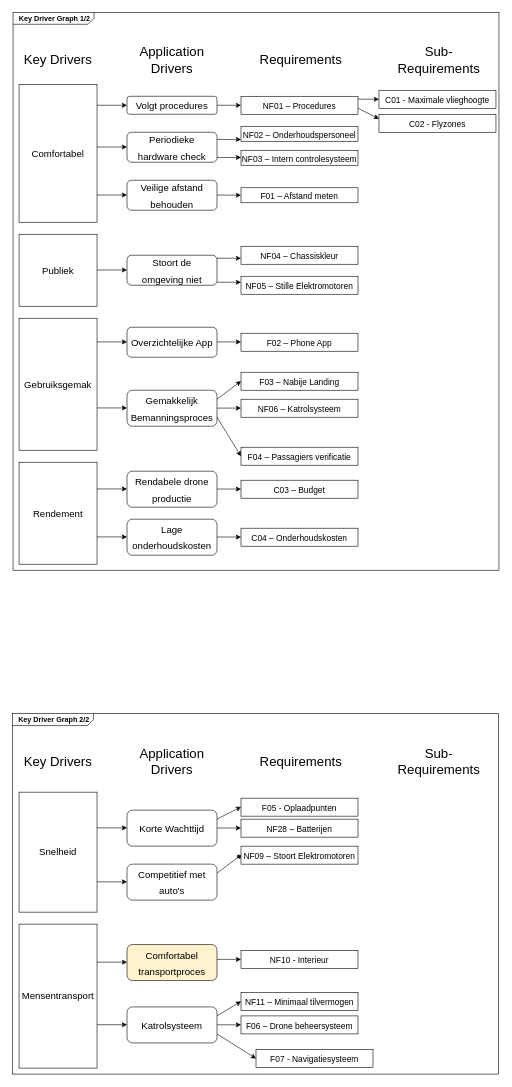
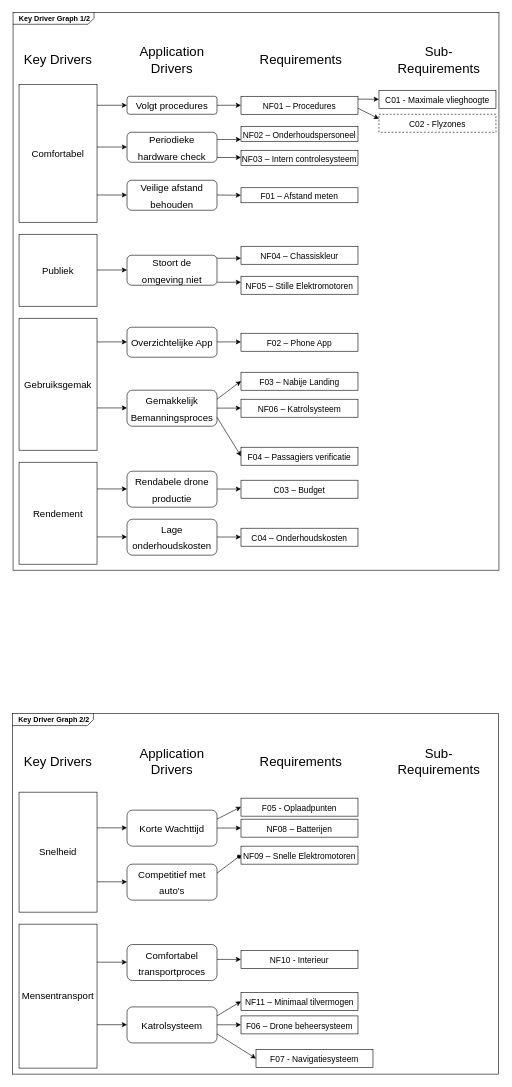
  <mxCell id="0" />
  <mxCell id="1" parent="0" />
  <mxCell id="2" value="&lt;p style=&quot;margin: 0px ; margin-top: 4px ; margin-left: 10px ; text-align: left&quot;&gt;&lt;b&gt;Key Driver Graph 2/2&lt;/b&gt;&lt;/p&gt;" style="html=1;shape=mxgraph.sysml.package;align=left;spacingLeft=5;verticalAlign=top;spacingTop=-3;labelX=135;html=1;overflow=fill;" parent="1" vertex="1"><mxGeometry x="20" y="1189" width="810" height="601" as="geometry" /></mxCell>
  <mxCell id="3" value="&lt;p style=&quot;margin: 0px ; margin-top: 4px ; margin-left: 10px ; text-align: left&quot;&gt;&lt;b&gt;Key Driver Graph 1/2&lt;/b&gt;&lt;/p&gt;" style="html=1;shape=mxgraph.sysml.package;align=left;spacingLeft=5;verticalAlign=top;spacingTop=-3;labelX=135;html=1;overflow=fill;" parent="1" vertex="1"><mxGeometry x="21" y="20" width="810" height="930" as="geometry" /></mxCell>
  <mxCell id="4" value="&lt;font style=&quot;font-size: 16px&quot;&gt;Comfortabel&lt;/font&gt;" style="rounded=0;whiteSpace=wrap;html=1;" parent="1" vertex="1"><mxGeometry x="31" y="140" width="130" height="230" as="geometry" /></mxCell>
  <mxCell id="5" value="Key Drivers" style="text;html=1;strokeColor=none;fillColor=none;align=center;verticalAlign=middle;whiteSpace=wrap;rounded=0;fontSize=22;" parent="1" vertex="1"><mxGeometry x="36" y="90" width="120" height="20" as="geometry" /></mxCell>
  <mxCell id="6" value="Application Drivers" style="text;html=1;strokeColor=none;fillColor=none;align=center;verticalAlign=middle;whiteSpace=wrap;rounded=0;fontSize=22;" parent="1" vertex="1"><mxGeometry x="226" y="90" width="120" height="20" as="geometry" /></mxCell>
  <mxCell id="7" value="Requirements" style="text;html=1;strokeColor=none;fillColor=none;align=center;verticalAlign=middle;whiteSpace=wrap;rounded=0;fontSize=22;" parent="1" vertex="1"><mxGeometry x="441" y="90" width="120" height="20" as="geometry" /></mxCell>
  <mxCell id="8" value="&lt;font style=&quot;font-size: 16px&quot;&gt;Volgt procedures&lt;/font&gt;" style="rounded=1;whiteSpace=wrap;html=1;fontSize=22;" parent="1" vertex="1"><mxGeometry x="211" y="160" width="150" height="30" as="geometry" /></mxCell>
  <mxCell id="9" value="&lt;font style=&quot;font-size: 16px&quot;&gt;Periodieke &lt;br&gt;hardware check&lt;/font&gt;" style="rounded=1;whiteSpace=wrap;html=1;fontSize=22;" parent="1" vertex="1"><mxGeometry x="211" y="220" width="150" height="50" as="geometry" /></mxCell>
  <mxCell id="10" value="&lt;span style=&quot;line-height: 107%&quot;&gt;&lt;font style=&quot;font-size: 14px&quot;&gt;NF01 – Procedures&lt;/font&gt;&lt;/span&gt;" style="rounded=0;whiteSpace=wrap;html=1;fontSize=22;" parent="1" vertex="1"><mxGeometry x="401" y="160" width="195" height="30" as="geometry" /></mxCell>
  <mxCell id="11" value="&lt;span style=&quot;line-height: 107%&quot;&gt;&lt;font style=&quot;font-size: 14px&quot;&gt;NF02 – Onderhoudspersoneel&lt;/font&gt;&lt;/span&gt;" style="rounded=0;whiteSpace=wrap;html=1;fontSize=22;" parent="1" vertex="1"><mxGeometry x="401" y="210" width="195" height="25" as="geometry" /></mxCell>
  <mxCell id="12" value="&lt;font style=&quot;font-size: 16px&quot;&gt;Publiek&lt;/font&gt;" style="rounded=0;whiteSpace=wrap;html=1;" parent="1" vertex="1"><mxGeometry x="31" y="390" width="130" height="120" as="geometry" /></mxCell>
  <mxCell id="13" value="&lt;font style=&quot;font-size: 16px&quot;&gt;Stoort de &lt;br&gt;omgeving niet&lt;/font&gt;" style="rounded=1;whiteSpace=wrap;html=1;fontSize=22;" parent="1" vertex="1"><mxGeometry x="211" y="425" width="150" height="50" as="geometry" /></mxCell>
  <mxCell id="14" value="&lt;font style=&quot;font-size: 16px&quot;&gt;Veilige afstand behouden&lt;/font&gt;" style="rounded=1;whiteSpace=wrap;html=1;fontSize=22;" parent="1" vertex="1"><mxGeometry x="211" y="300" width="150" height="50" as="geometry" /></mxCell>
  <mxCell id="15" value="&lt;span style=&quot;line-height: 107%&quot;&gt;&lt;font style=&quot;font-size: 14px&quot;&gt;F01 – Afstand meten&lt;/font&gt;&lt;/span&gt;" style="rounded=0;whiteSpace=wrap;html=1;fontSize=22;" parent="1" vertex="1"><mxGeometry x="401" y="312.5" width="195" height="25" as="geometry" /></mxCell>
  <mxCell id="16" value="&lt;span style=&quot;line-height: 107%&quot;&gt;&lt;font style=&quot;font-size: 14px&quot;&gt;NF04 – Chassiskleur&lt;/font&gt;&lt;/span&gt;" style="rounded=0;whiteSpace=wrap;html=1;fontSize=22;" parent="1" vertex="1"><mxGeometry x="401" y="410" width="195" height="30" as="geometry" /></mxCell>
  <mxCell id="17" value="&lt;span style=&quot;line-height: 107%&quot;&gt;&lt;font style=&quot;font-size: 14px&quot;&gt;NF05 – Stille Elektromotoren&lt;/font&gt;&lt;/span&gt;" style="rounded=0;whiteSpace=wrap;html=1;fontSize=22;" parent="1" vertex="1"><mxGeometry x="401" y="460" width="195" height="30" as="geometry" /></mxCell>
  <mxCell id="18" value="&lt;font style=&quot;font-size: 16px&quot;&gt;Gebruiksgemak&lt;/font&gt;" style="rounded=0;whiteSpace=wrap;html=1;" parent="1" vertex="1"><mxGeometry x="31" y="530" width="130" height="220" as="geometry" /></mxCell>
  <mxCell id="19" value="Sub-Requirements" style="text;html=1;strokeColor=none;fillColor=none;align=center;verticalAlign=middle;whiteSpace=wrap;rounded=0;fontSize=22;" parent="1" vertex="1"><mxGeometry x="671" y="90" width="120" height="20" as="geometry" /></mxCell>
  <mxCell id="20" value="&lt;span style=&quot;line-height: 107%&quot;&gt;&lt;font style=&quot;font-size: 14px&quot;&gt;C01 - Maximale vlieghoogte&lt;/font&gt;&lt;/span&gt;" style="rounded=0;whiteSpace=wrap;html=1;fontSize=22;" parent="1" vertex="1"><mxGeometry x="631" y="150" width="195" height="30" as="geometry" /></mxCell>
- <mxCell id="21" value="&lt;span style=&quot;line-height: 107%&quot;&gt;&lt;font style=&quot;font-size: 14px&quot;&gt;C02 - Flyzones&lt;/font&gt;&lt;/span&gt;" style="rounded=0;whiteSpace=wrap;html=1;fontSize=22;" parent="1" vertex="1"><mxGeometry x="631" y="190" width="195" height="30" as="geometry" /></mxCell>
+ <mxCell id="21" value="&lt;span style=&quot;line-height: 107%&quot;&gt;&lt;font style=&quot;font-size: 14px&quot;&gt;C02 - Flyzones&lt;/font&gt;&lt;/span&gt;" style="rounded=0;whiteSpace=wrap;html=1;fontSize=22;dashed=1;" parent="1" vertex="1"><mxGeometry x="631" y="190" width="195" height="30" as="geometry" /></mxCell>
  <mxCell id="22" value="" style="endArrow=classic;html=1;fontSize=22;entryX=0;entryY=0.5;entryDx=0;entryDy=0;" parent="1" target="8" edge="1"><mxGeometry width="50" height="50" relative="1" as="geometry"><mxPoint x="161" y="175" as="sourcePoint" /><mxPoint x="261" y="150" as="targetPoint" /></mxGeometry></mxCell>
  <mxCell id="23" value="" style="endArrow=classic;html=1;fontSize=22;" parent="1" edge="1"><mxGeometry width="50" height="50" relative="1" as="geometry"><mxPoint x="361" y="175" as="sourcePoint" /><mxPoint x="401" y="175" as="targetPoint" /></mxGeometry></mxCell>
  <mxCell id="24" value="" style="endArrow=classic;html=1;fontSize=22;" parent="1" edge="1"><mxGeometry width="50" height="50" relative="1" as="geometry"><mxPoint x="596" y="164.76" as="sourcePoint" /><mxPoint x="631" y="165" as="targetPoint" /></mxGeometry></mxCell>
  <mxCell id="25" value="" style="endArrow=classic;html=1;fontSize=22;entryX=0;entryY=0.25;entryDx=0;entryDy=0;" parent="1" target="21" edge="1"><mxGeometry width="50" height="50" relative="1" as="geometry"><mxPoint x="596" y="180" as="sourcePoint" /><mxPoint x="646" y="180" as="targetPoint" /></mxGeometry></mxCell>
  <mxCell id="26" value="" style="endArrow=classic;html=1;fontSize=22;entryX=0;entryY=0.5;entryDx=0;entryDy=0;" parent="1" edge="1"><mxGeometry width="50" height="50" relative="1" as="geometry"><mxPoint x="161" y="244.58" as="sourcePoint" /><mxPoint x="211" y="244.58" as="targetPoint" /></mxGeometry></mxCell>
  <mxCell id="27" value="" style="endArrow=classic;html=1;fontSize=22;entryX=0;entryY=0.5;entryDx=0;entryDy=0;" parent="1" edge="1"><mxGeometry width="50" height="50" relative="1" as="geometry"><mxPoint x="161" y="324.58" as="sourcePoint" /><mxPoint x="211" y="324.58" as="targetPoint" /></mxGeometry></mxCell>
  <mxCell id="28" value="" style="endArrow=classic;html=1;fontSize=22;entryX=0;entryY=0.5;entryDx=0;entryDy=0;" parent="1" edge="1"><mxGeometry width="50" height="50" relative="1" as="geometry"><mxPoint x="161" y="449.58" as="sourcePoint" /><mxPoint x="211" y="449.58" as="targetPoint" /></mxGeometry></mxCell>
  <mxCell id="29" value="" style="endArrow=classic;html=1;fontSize=22;" parent="1" edge="1"><mxGeometry width="50" height="50" relative="1" as="geometry"><mxPoint x="361" y="324.58" as="sourcePoint" /><mxPoint x="401" y="325" as="targetPoint" /></mxGeometry></mxCell>
  <mxCell id="30" value="" style="endArrow=classic;html=1;fontSize=22;" parent="1" edge="1"><mxGeometry width="50" height="50" relative="1" as="geometry"><mxPoint x="361" y="430" as="sourcePoint" /><mxPoint x="401" y="430" as="targetPoint" /></mxGeometry></mxCell>
  <mxCell id="31" value="" style="endArrow=classic;html=1;fontSize=22;" parent="1" edge="1"><mxGeometry width="50" height="50" relative="1" as="geometry"><mxPoint x="361" y="470" as="sourcePoint" /><mxPoint x="401" y="470" as="targetPoint" /></mxGeometry></mxCell>
  <mxCell id="32" value="&lt;font style=&quot;font-size: 16px&quot;&gt;Overzichtelijke App&lt;/font&gt;" style="rounded=1;whiteSpace=wrap;html=1;fontSize=22;" parent="1" vertex="1"><mxGeometry x="211" y="545" width="150" height="50" as="geometry" /></mxCell>
  <mxCell id="33" value="&lt;font style=&quot;font-size: 16px&quot;&gt;Gemakkelijk&lt;br&gt;Bemanningsproces&lt;br&gt;&lt;/font&gt;" style="rounded=1;whiteSpace=wrap;html=1;fontSize=22;" parent="1" vertex="1"><mxGeometry x="211" y="650" width="150" height="60" as="geometry" /></mxCell>
  <mxCell id="34" value="&lt;span style=&quot;line-height: 107%&quot;&gt;&lt;font style=&quot;font-size: 14px&quot;&gt;F02 – Phone App&lt;/font&gt;&lt;/span&gt;" style="rounded=0;whiteSpace=wrap;html=1;fontSize=22;" parent="1" vertex="1"><mxGeometry x="401" y="555" width="195" height="30" as="geometry" /></mxCell>
  <mxCell id="35" value="&lt;span style=&quot;line-height: 107%&quot;&gt;&lt;font style=&quot;font-size: 14px&quot;&gt;F03 – Nabije Landing&lt;/font&gt;&lt;/span&gt;" style="rounded=0;whiteSpace=wrap;html=1;fontSize=22;" parent="1" vertex="1"><mxGeometry x="401" y="620" width="195" height="30" as="geometry" /></mxCell>
  <mxCell id="36" value="&lt;span style=&quot;line-height: 107%&quot;&gt;&lt;font style=&quot;font-size: 14px&quot;&gt;NF06 – Katrolsysteem&lt;/font&gt;&lt;/span&gt;" style="rounded=0;whiteSpace=wrap;html=1;fontSize=22;" parent="1" vertex="1"><mxGeometry x="401" y="665" width="195" height="30" as="geometry" /></mxCell>
  <mxCell id="37" value="&lt;span style=&quot;line-height: 107%&quot;&gt;&lt;font style=&quot;font-size: 14px&quot;&gt;F04 – Passagiers verificatie&lt;/font&gt;&lt;/span&gt;" style="rounded=0;whiteSpace=wrap;html=1;fontSize=22;" parent="1" vertex="1"><mxGeometry x="401" y="745" width="195" height="30" as="geometry" /></mxCell>
  <mxCell id="38" value="" style="endArrow=classic;html=1;fontSize=22;entryX=0;entryY=0.5;entryDx=0;entryDy=0;" parent="1" edge="1"><mxGeometry width="50" height="50" relative="1" as="geometry"><mxPoint x="161" y="569.5" as="sourcePoint" /><mxPoint x="211" y="569.5" as="targetPoint" /></mxGeometry></mxCell>
  <mxCell id="39" value="" style="endArrow=classic;html=1;fontSize=22;entryX=0;entryY=0.5;entryDx=0;entryDy=0;" parent="1" edge="1"><mxGeometry width="50" height="50" relative="1" as="geometry"><mxPoint x="161" y="679.5" as="sourcePoint" /><mxPoint x="211" y="679.5" as="targetPoint" /></mxGeometry></mxCell>
  <mxCell id="40" value="" style="endArrow=classic;html=1;fontSize=22;" parent="1" edge="1"><mxGeometry width="50" height="50" relative="1" as="geometry"><mxPoint x="361" y="569.5" as="sourcePoint" /><mxPoint x="401" y="569.5" as="targetPoint" /></mxGeometry></mxCell>
  <mxCell id="41" value="" style="endArrow=classic;html=1;fontSize=22;exitX=1;exitY=0.25;exitDx=0;exitDy=0;" parent="1" source="33" edge="1"><mxGeometry width="50" height="50" relative="1" as="geometry"><mxPoint x="361" y="634.9" as="sourcePoint" /><mxPoint x="401" y="634.9" as="targetPoint" /></mxGeometry></mxCell>
  <mxCell id="42" value="" style="endArrow=classic;html=1;fontSize=22;" parent="1" edge="1"><mxGeometry width="50" height="50" relative="1" as="geometry"><mxPoint x="361" y="679.8" as="sourcePoint" /><mxPoint x="401" y="679.8" as="targetPoint" /></mxGeometry></mxCell>
  <mxCell id="43" value="" style="endArrow=classic;html=1;fontSize=22;entryX=0;entryY=0.5;entryDx=0;entryDy=0;" parent="1" target="37" edge="1"><mxGeometry width="50" height="50" relative="1" as="geometry"><mxPoint x="361" y="695" as="sourcePoint" /><mxPoint x="401" y="695" as="targetPoint" /></mxGeometry></mxCell>
  <mxCell id="44" value="&lt;font style=&quot;font-size: 16px&quot;&gt;Rendement&lt;/font&gt;" style="rounded=0;whiteSpace=wrap;html=1;" parent="1" vertex="1"><mxGeometry x="31" y="770" width="130" height="170" as="geometry" /></mxCell>
  <mxCell id="45" value="&lt;font style=&quot;font-size: 16px&quot;&gt;Snelheid&lt;/font&gt;" style="rounded=0;whiteSpace=wrap;html=1;" parent="1" vertex="1"><mxGeometry x="31" y="1320" width="130" height="200" as="geometry" /></mxCell>
  <mxCell id="46" value="&lt;font style=&quot;font-size: 16px&quot;&gt;Mensentransport&lt;/font&gt;" style="rounded=0;whiteSpace=wrap;html=1;" parent="1" vertex="1"><mxGeometry x="31" y="1540" width="130" height="240" as="geometry" /></mxCell>
  <mxCell id="47" value="&lt;font style=&quot;font-size: 16px&quot;&gt;Rendabele drone productie&lt;br&gt;&lt;/font&gt;" style="rounded=1;whiteSpace=wrap;html=1;fontSize=22;" parent="1" vertex="1"><mxGeometry x="211" y="785" width="150" height="60" as="geometry" /></mxCell>
  <mxCell id="48" value="&lt;font style=&quot;font-size: 16px&quot;&gt;Lage onderhoudskosten&lt;br&gt;&lt;/font&gt;" style="rounded=1;whiteSpace=wrap;html=1;fontSize=22;" parent="1" vertex="1"><mxGeometry x="211" y="865" width="150" height="60" as="geometry" /></mxCell>
  <mxCell id="49" value="&lt;span style=&quot;line-height: 107%&quot;&gt;&lt;font style=&quot;font-size: 14px&quot;&gt;C03 – Budget&lt;/font&gt;&lt;/span&gt;" style="rounded=0;whiteSpace=wrap;html=1;fontSize=22;" parent="1" vertex="1"><mxGeometry x="401" y="800" width="195" height="30" as="geometry" /></mxCell>
  <mxCell id="50" value="&lt;span style=&quot;line-height: 107%&quot;&gt;&lt;font style=&quot;font-size: 14px&quot;&gt;C04 – Onderhoudskosten&lt;/font&gt;&lt;/span&gt;" style="rounded=0;whiteSpace=wrap;html=1;fontSize=22;" parent="1" vertex="1"><mxGeometry x="401" y="880" width="195" height="30" as="geometry" /></mxCell>
  <mxCell id="51" value="&lt;font style=&quot;font-size: 16px&quot;&gt;Competitief met auto's&lt;br&gt;&lt;/font&gt;" style="rounded=1;whiteSpace=wrap;html=1;fontSize=22;" parent="1" vertex="1"><mxGeometry x="211" y="1440" width="150" height="60" as="geometry" /></mxCell>
- <mxCell id="52" value="&lt;span style=&quot;line-height: 107%&quot;&gt;&lt;font style=&quot;font-size: 14px&quot;&gt;NF28 – Batterijen&lt;/font&gt;&lt;/span&gt;" style="rounded=0;whiteSpace=wrap;html=1;fontSize=22;" parent="1" vertex="1"><mxGeometry x="401" y="1365" width="195" height="30" as="geometry" /></mxCell>
+ <mxCell id="52" value="&lt;span style=&quot;line-height: 107%&quot;&gt;&lt;font style=&quot;font-size: 14px&quot;&gt;NF08 – Batterijen&lt;/font&gt;&lt;/span&gt;" style="rounded=0;whiteSpace=wrap;html=1;fontSize=22;" parent="1" vertex="1"><mxGeometry x="401" y="1365" width="195" height="30" as="geometry" /></mxCell>
  <mxCell id="53" value="&lt;span style=&quot;font-size: 14px&quot;&gt;F05 - Oplaadpunten&lt;/span&gt;" style="rounded=0;whiteSpace=wrap;html=1;fontSize=22;" parent="1" vertex="1"><mxGeometry x="401" y="1330" width="195" height="30" as="geometry" /></mxCell>
  <mxCell id="54" value="&lt;font style=&quot;font-size: 16px&quot;&gt;Korte Wachttijd&lt;br&gt;&lt;/font&gt;" style="rounded=1;whiteSpace=wrap;html=1;fontSize=22;" parent="1" vertex="1"><mxGeometry x="211" y="1350" width="150" height="60" as="geometry" /></mxCell>
  <mxCell id="55" value="" style="endArrow=classic;html=1;fontSize=22;" parent="1" edge="1"><mxGeometry width="50" height="50" relative="1" as="geometry"><mxPoint x="361" y="232" as="sourcePoint" /><mxPoint x="401" y="232" as="targetPoint" /></mxGeometry></mxCell>
  <mxCell id="56" value="&lt;span style=&quot;line-height: 107%&quot;&gt;&lt;font style=&quot;font-size: 14px&quot;&gt;NF03 – Intern controlesysteem&lt;/font&gt;&lt;/span&gt;" style="rounded=0;whiteSpace=wrap;html=1;fontSize=22;" parent="1" vertex="1"><mxGeometry x="401" y="250" width="195" height="25" as="geometry" /></mxCell>
  <mxCell id="57" value="" style="endArrow=classic;html=1;fontSize=22;entryX=0;entryY=0.5;entryDx=0;entryDy=0;" parent="1" edge="1"><mxGeometry width="50" height="50" relative="1" as="geometry"><mxPoint x="161" y="814.5" as="sourcePoint" /><mxPoint x="211" y="814.5" as="targetPoint" /></mxGeometry></mxCell>
  <mxCell id="58" value="" style="endArrow=classic;html=1;fontSize=22;entryX=0;entryY=0.5;entryDx=0;entryDy=0;" parent="1" edge="1"><mxGeometry width="50" height="50" relative="1" as="geometry"><mxPoint x="161" y="894.5" as="sourcePoint" /><mxPoint x="211" y="894.5" as="targetPoint" /></mxGeometry></mxCell>
  <mxCell id="59" value="" style="endArrow=classic;html=1;fontSize=22;" parent="1" edge="1"><mxGeometry width="50" height="50" relative="1" as="geometry"><mxPoint x="361" y="814.71" as="sourcePoint" /><mxPoint x="401" y="814.71" as="targetPoint" /></mxGeometry></mxCell>
  <mxCell id="60" value="" style="endArrow=classic;html=1;fontSize=22;" parent="1" edge="1"><mxGeometry width="50" height="50" relative="1" as="geometry"><mxPoint x="361" y="894.71" as="sourcePoint" /><mxPoint x="401" y="894.71" as="targetPoint" /></mxGeometry></mxCell>
  <mxCell id="61" value="Key Drivers" style="text;html=1;strokeColor=none;fillColor=none;align=center;verticalAlign=middle;whiteSpace=wrap;rounded=0;fontSize=22;" parent="1" vertex="1"><mxGeometry x="36" y="1260" width="120" height="20" as="geometry" /></mxCell>
  <mxCell id="62" value="Application Drivers" style="text;html=1;strokeColor=none;fillColor=none;align=center;verticalAlign=middle;whiteSpace=wrap;rounded=0;fontSize=22;" parent="1" vertex="1"><mxGeometry x="226" y="1260" width="120" height="20" as="geometry" /></mxCell>
  <mxCell id="63" value="Requirements" style="text;html=1;strokeColor=none;fillColor=none;align=center;verticalAlign=middle;whiteSpace=wrap;rounded=0;fontSize=22;" parent="1" vertex="1"><mxGeometry x="441" y="1260" width="120" height="20" as="geometry" /></mxCell>
  <mxCell id="64" value="Sub-Requirements" style="text;html=1;strokeColor=none;fillColor=none;align=center;verticalAlign=middle;whiteSpace=wrap;rounded=0;fontSize=22;" parent="1" vertex="1"><mxGeometry x="671" y="1260" width="120" height="20" as="geometry" /></mxCell>
- <mxCell id="65" value="&lt;span style=&quot;font-size: 14px&quot;&gt;NF09 – Stoort Elektromotoren&lt;/span&gt;" style="rounded=0;whiteSpace=wrap;html=1;fontSize=22;" parent="1" vertex="1"><mxGeometry x="401" y="1410" width="195" height="30" as="geometry" /></mxCell>
+ <mxCell id="65" value="&lt;span style=&quot;font-size: 14px&quot;&gt;NF09 – Snelle Elektromotoren&lt;/span&gt;" style="rounded=0;whiteSpace=wrap;html=1;fontSize=22;" parent="1" vertex="1"><mxGeometry x="401" y="1410" width="195" height="30" as="geometry" /></mxCell>
  <mxCell id="66" value="" style="endArrow=classic;html=1;fontSize=22;entryX=0;entryY=0.5;entryDx=0;entryDy=0;" parent="1" edge="1"><mxGeometry width="50" height="50" relative="1" as="geometry"><mxPoint x="161" y="1379.5" as="sourcePoint" /><mxPoint x="211" y="1379.5" as="targetPoint" /></mxGeometry></mxCell>
  <mxCell id="67" value="" style="endArrow=classic;html=1;fontSize=22;entryX=0;entryY=0.5;entryDx=0;entryDy=0;" parent="1" edge="1"><mxGeometry width="50" height="50" relative="1" as="geometry"><mxPoint x="161" y="1469.5" as="sourcePoint" /><mxPoint x="211" y="1469.5" as="targetPoint" /></mxGeometry></mxCell>
  <mxCell id="68" value="" style="endArrow=classic;html=1;fontSize=22;exitX=1;exitY=0.25;exitDx=0;exitDy=0;" parent="1" source="54" edge="1"><mxGeometry width="50" height="50" relative="1" as="geometry"><mxPoint x="361" y="1344.5" as="sourcePoint" /><mxPoint x="401" y="1344.5" as="targetPoint" /></mxGeometry></mxCell>
  <mxCell id="69" value="" style="endArrow=classic;html=1;fontSize=22;" parent="1" edge="1"><mxGeometry width="50" height="50" relative="1" as="geometry"><mxPoint x="361" y="1379.83" as="sourcePoint" /><mxPoint x="401" y="1379.83" as="targetPoint" /></mxGeometry></mxCell>
  <mxCell id="70" value="" style="endArrow=diamond;html=1;fontSize=22;exitX=1;exitY=0.25;exitDx=0;exitDy=0;entryX=0;entryY=0.5;entryDx=0;entryDy=0;" parent="1" edge="1" target="65" source="51"><mxGeometry width="50" height="50" relative="1" as="geometry"><mxPoint x="361" y="1499.66" as="sourcePoint" /><mxPoint x="401" y="1499.66" as="targetPoint" /></mxGeometry></mxCell>
- <mxCell id="71" value="&lt;font style=&quot;font-size: 16px&quot;&gt;Comfortabel transportproces&lt;br&gt;&lt;/font&gt;" style="rounded=1;whiteSpace=wrap;html=1;fontSize=22;fillColor=#fff2cc;" parent="1" vertex="1"><mxGeometry x="211" y="1574" width="150" height="60" as="geometry" /></mxCell>
+ <mxCell id="71" value="&lt;font style=&quot;font-size: 16px&quot;&gt;Comfortabel transportproces&lt;br&gt;&lt;/font&gt;" style="rounded=1;whiteSpace=wrap;html=1;fontSize=22;" parent="1" vertex="1"><mxGeometry x="211" y="1574" width="150" height="60" as="geometry" /></mxCell>
  <mxCell id="72" value="&lt;font style=&quot;font-size: 16px&quot;&gt;Katrolsysteem&lt;br&gt;&lt;/font&gt;" style="rounded=1;whiteSpace=wrap;html=1;fontSize=22;" parent="1" vertex="1"><mxGeometry x="211" y="1678" width="150" height="60" as="geometry" /></mxCell>
  <mxCell id="73" value="&lt;span style=&quot;font-size: 14px&quot;&gt;F06 – Drone beheersysteem&lt;/span&gt;" style="rounded=0;whiteSpace=wrap;html=1;fontSize=22;" parent="1" vertex="1"><mxGeometry x="401" y="1693" width="195" height="30" as="geometry" /></mxCell>
  <mxCell id="74" value="&lt;span style=&quot;font-size: 14px&quot;&gt;NF11 – Minimaal tilvermogen&lt;/span&gt;" style="rounded=0;whiteSpace=wrap;html=1;fontSize=22;" parent="1" vertex="1"><mxGeometry x="401" y="1654" width="195" height="30" as="geometry" /></mxCell>
  <mxCell id="75" value="&lt;span style=&quot;font-size: 14px&quot;&gt;F07 - Navigatiesysteem&lt;/span&gt;" style="rounded=0;whiteSpace=wrap;html=1;fontSize=22;" parent="1" vertex="1"><mxGeometry x="426" y="1749" width="195" height="30" as="geometry" /></mxCell>
  <mxCell id="76" value="&lt;span style=&quot;font-size: 14px&quot;&gt;NF10 - Interieur&lt;/span&gt;" style="rounded=0;whiteSpace=wrap;html=1;fontSize=22;" parent="1" vertex="1"><mxGeometry x="401" y="1584" width="195" height="30" as="geometry" /></mxCell>
  <mxCell id="77" value="" style="endArrow=classic;html=1;fontSize=22;entryX=0;entryY=0.5;entryDx=0;entryDy=0;" parent="1" edge="1"><mxGeometry width="50" height="50" relative="1" as="geometry"><mxPoint x="161" y="1603.41" as="sourcePoint" /><mxPoint x="211" y="1603.41" as="targetPoint" /></mxGeometry></mxCell>
  <mxCell id="78" value="" style="endArrow=classic;html=1;fontSize=22;" parent="1" edge="1"><mxGeometry width="50" height="50" relative="1" as="geometry"><mxPoint x="361" y="1707.8" as="sourcePoint" /><mxPoint x="401" y="1707.8" as="targetPoint" /></mxGeometry></mxCell>
  <mxCell id="79" value="" style="endArrow=classic;html=1;fontSize=22;" parent="1" edge="1"><mxGeometry width="50" height="50" relative="1" as="geometry"><mxPoint x="361" y="1598.8" as="sourcePoint" /><mxPoint x="401" y="1598.8" as="targetPoint" /></mxGeometry></mxCell>
  <mxCell id="80" value="" style="endArrow=classic;html=1;fontSize=22;exitX=1;exitY=0.25;exitDx=0;exitDy=0;" parent="1" source="72" edge="1"><mxGeometry width="50" height="50" relative="1" as="geometry"><mxPoint x="361" y="1668.8" as="sourcePoint" /><mxPoint x="401" y="1668.8" as="targetPoint" /></mxGeometry></mxCell>
  <mxCell id="81" value="" style="endArrow=classic;html=1;fontSize=22;entryX=0;entryY=0.5;entryDx=0;entryDy=0;" parent="1" target="75" edge="1"><mxGeometry width="50" height="50" relative="1" as="geometry"><mxPoint x="361" y="1723" as="sourcePoint" /><mxPoint x="401" y="1723" as="targetPoint" /></mxGeometry></mxCell>
  <mxCell id="82" value="" style="endArrow=classic;html=1;fontSize=22;entryX=0;entryY=0.5;entryDx=0;entryDy=0;" parent="1" edge="1"><mxGeometry width="50" height="50" relative="1" as="geometry"><mxPoint x="161" y="1707.66" as="sourcePoint" /><mxPoint x="211" y="1707.66" as="targetPoint" /></mxGeometry></mxCell>
  <mxCell id="83" value="" style="endArrow=classic;html=1;fontSize=22;" edge="1" parent="1"><mxGeometry width="50" height="50" relative="1" as="geometry"><mxPoint x="361" y="262" as="sourcePoint" /><mxPoint x="401" y="262" as="targetPoint" /></mxGeometry></mxCell>
